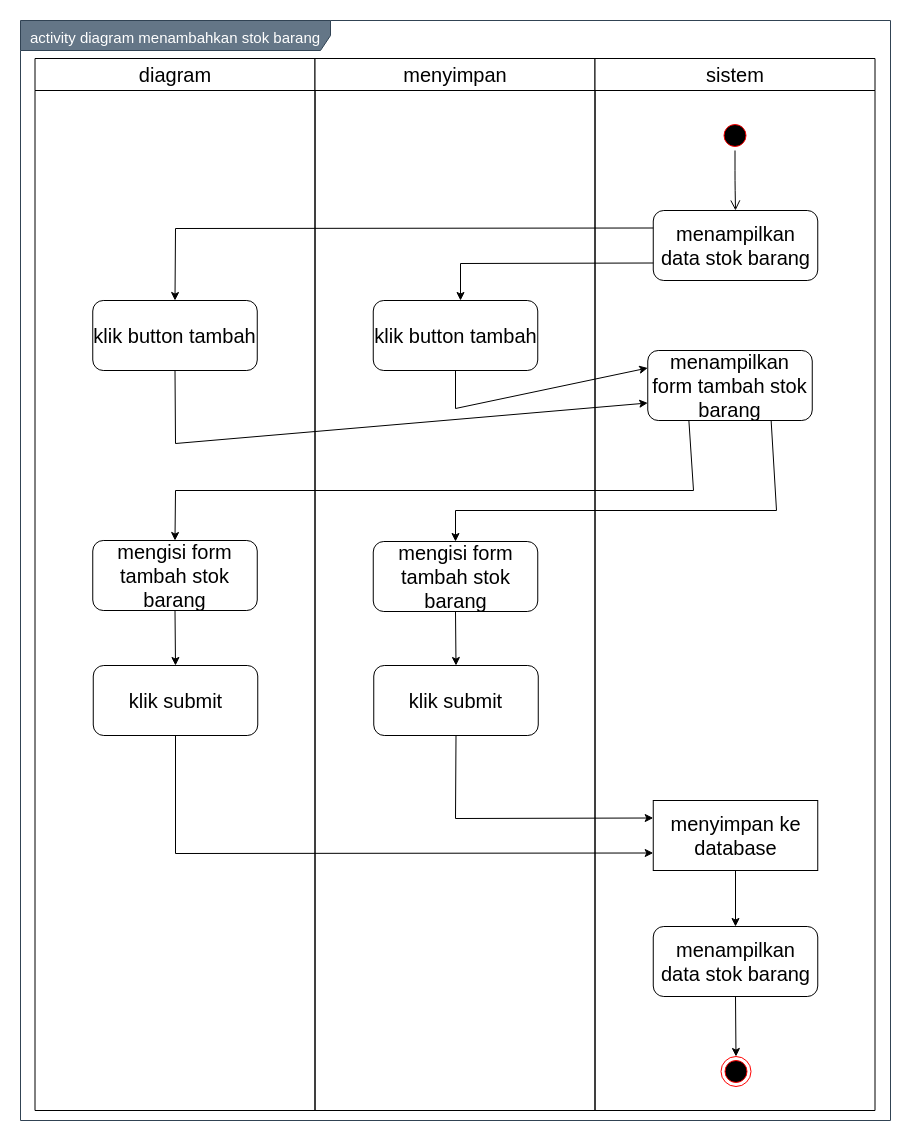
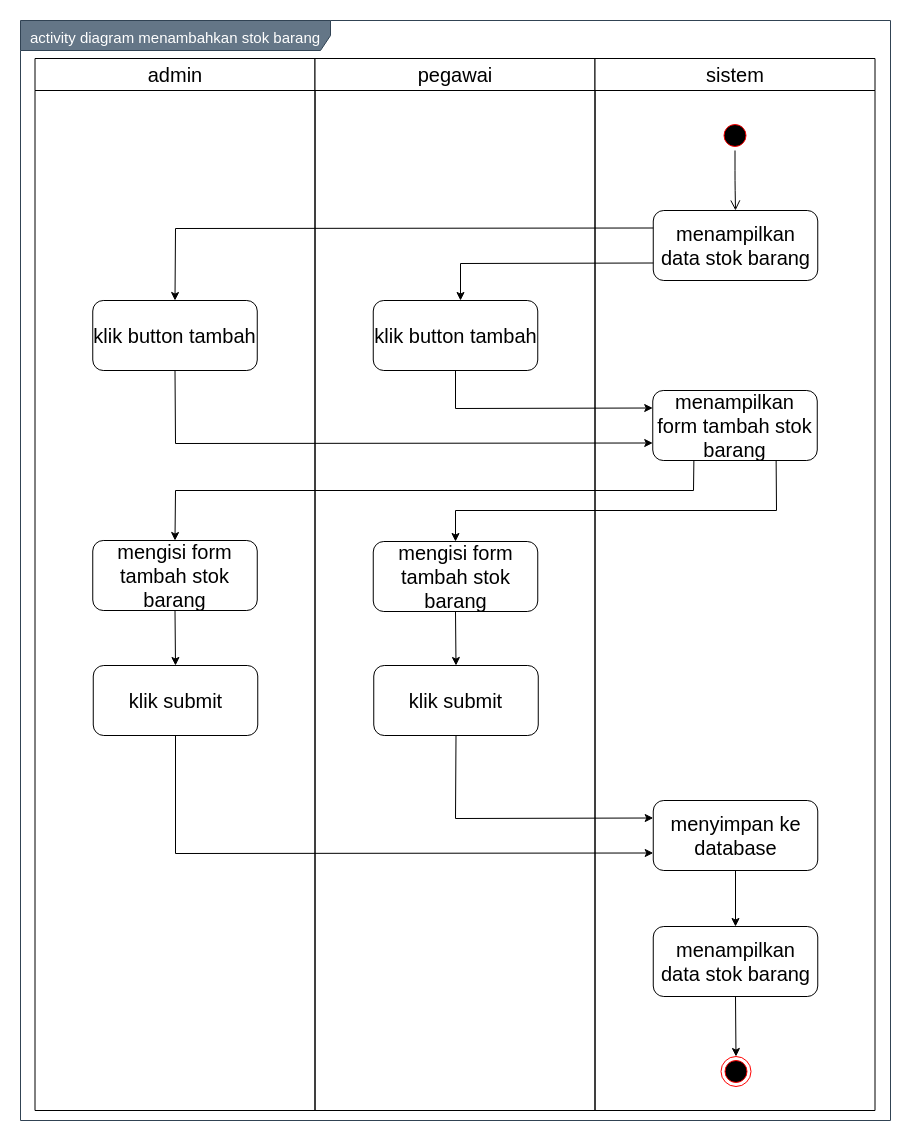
  <mxCell id="0" />
  <mxCell id="1" parent="0" />
  <mxCell id="2" value="&lt;font style=&quot;font-size: 15px&quot;&gt;activity diagram menambahkan stok barang&lt;/font&gt;" style="shape=umlFrame;whiteSpace=wrap;html=1;fontSize=20;align=center;width=310;height=30;fillColor=#647687;strokeColor=#314354;fontColor=#ffffff;" vertex="1" parent="1"><mxGeometry x="20" y="20" width="870" height="1100" as="geometry" /></mxCell>
- <mxCell id="3" value="diagram" style="swimlane;whiteSpace=wrap;fontSize=20;fontStyle=0;startSize=32;" vertex="1" parent="1"><mxGeometry x="34.5" y="58" width="280" height="1052" as="geometry" /></mxCell>
+ <mxCell id="3" value="admin" style="swimlane;whiteSpace=wrap;fontSize=20;fontStyle=0;startSize=32;" vertex="1" parent="1"><mxGeometry x="34.5" y="58" width="280" height="1052" as="geometry" /></mxCell>
  <mxCell id="4" value="klik button tambah" style="rounded=1;whiteSpace=wrap;html=1;fontSize=20;align=center;" vertex="1" parent="3"><mxGeometry x="57.75" y="242" width="164.5" height="70" as="geometry" /></mxCell>
  <mxCell id="5" value="mengisi form tambah stok barang" style="rounded=1;whiteSpace=wrap;html=1;fontSize=20;align=center;" vertex="1" parent="3"><mxGeometry x="57.75" y="482" width="164.5" height="70" as="geometry" /></mxCell>
- <mxCell id="6" value="menyimpan" style="swimlane;whiteSpace=wrap;fontSize=20;fontStyle=0;startSize=32;" vertex="1" parent="1"><mxGeometry x="314.5" y="58" width="280" height="1052" as="geometry" /></mxCell>
+ <mxCell id="6" value="pegawai" style="swimlane;whiteSpace=wrap;fontSize=20;fontStyle=0;startSize=32;" vertex="1" parent="1"><mxGeometry x="314.5" y="58" width="280" height="1052" as="geometry" /></mxCell>
  <mxCell id="7" value="klik submit" style="rounded=1;whiteSpace=wrap;html=1;fontSize=20;align=center;" vertex="1" parent="6"><mxGeometry x="58.75" y="607" width="164.5" height="70" as="geometry" /></mxCell>
  <mxCell id="8" value="sistem" style="swimlane;whiteSpace=wrap;fontSize=20;fontStyle=0;startSize=32;" vertex="1" parent="1"><mxGeometry x="594.5" y="58" width="280" height="1052" as="geometry" /></mxCell>
  <mxCell id="9" value="" style="ellipse;html=1;shape=endState;fillColor=#000000;strokeColor=#ff0000;fontSize=20;align=center;" vertex="1" parent="8"><mxGeometry x="126" y="998" width="30" height="30" as="geometry" /></mxCell>
  <mxCell id="10" value="" style="ellipse;html=1;shape=startState;fillColor=#000000;strokeColor=#ff0000;fontSize=20;align=center;" vertex="1" parent="8"><mxGeometry x="125" y="62" width="30" height="30" as="geometry" /></mxCell>
  <mxCell id="11" value="" style="edgeStyle=orthogonalEdgeStyle;html=1;verticalAlign=bottom;endArrow=open;endSize=8;fontSize=20;entryX=0.5;entryY=0;entryDx=0;entryDy=0;" edge="1" parent="8" source="10" target="12"><mxGeometry relative="1" as="geometry"><mxPoint x="140" y="152" as="targetPoint" /></mxGeometry></mxCell>
  <mxCell id="12" value="menampilkan data stok barang" style="rounded=1;whiteSpace=wrap;html=1;fontSize=20;align=center;" vertex="1" parent="8"><mxGeometry x="58.25" y="152" width="164.5" height="70" as="geometry" /></mxCell>
- <mxCell id="13" value="menyimpan ke database" style="whiteSpace=wrap;html=1;fontSize=20;align=center;rounded=0;" vertex="1" parent="8"><mxGeometry x="58.25" y="742" width="164.5" height="70" as="geometry" /></mxCell>
+ <mxCell id="13" value="menyimpan ke database" style="rounded=1;whiteSpace=wrap;html=1;fontSize=20;align=center;" vertex="1" parent="8"><mxGeometry x="58.25" y="742" width="164.5" height="70" as="geometry" /></mxCell>
  <mxCell id="14" value="klik button tambah" style="rounded=1;whiteSpace=wrap;html=1;fontSize=20;align=center;" vertex="1" parent="1"><mxGeometry x="372.75" y="300" width="164.5" height="70" as="geometry" /></mxCell>
  <mxCell id="15" value="menampilkan data stok barang" style="rounded=1;whiteSpace=wrap;html=1;fontSize=20;align=center;" vertex="1" parent="1"><mxGeometry x="652.75" y="926" width="164.5" height="70" as="geometry" /></mxCell>
  <mxCell id="16" value="" style="endArrow=classic;html=1;fontSize=20;strokeColor=#000000;entryX=0.5;entryY=0;entryDx=0;entryDy=0;exitX=0.5;exitY=1;exitDx=0;exitDy=0;" edge="1" parent="1" source="15" target="9"><mxGeometry width="50" height="50" relative="1" as="geometry"><mxPoint x="735" y="1516" as="sourcePoint" /><mxPoint x="755" y="1372" as="targetPoint" /></mxGeometry></mxCell>
  <mxCell id="17" value="mengisi form tambah stok barang" style="rounded=1;whiteSpace=wrap;html=1;fontSize=20;align=center;" vertex="1" parent="1"><mxGeometry x="372.75" y="541" width="164.5" height="70" as="geometry" /></mxCell>
  <mxCell id="18" value="" style="endArrow=classic;html=1;exitX=0;exitY=0.75;exitDx=0;exitDy=0;rounded=0;" edge="1" parent="1" source="12"><mxGeometry width="50" height="50" relative="1" as="geometry"><mxPoint x="460" y="500" as="sourcePoint" /><mxPoint x="460" y="300" as="targetPoint" /><Array as="points"><mxPoint x="460" y="263" /></Array></mxGeometry></mxCell>
  <mxCell id="19" value="" style="endArrow=classic;html=1;exitX=0;exitY=0.25;exitDx=0;exitDy=0;rounded=0;entryX=0.5;entryY=0;entryDx=0;entryDy=0;" edge="1" parent="1" source="12" target="4"><mxGeometry width="50" height="50" relative="1" as="geometry"><mxPoint x="662.75" y="272.5" as="sourcePoint" /><mxPoint x="470" y="310" as="targetPoint" /><Array as="points"><mxPoint x="175" y="228" /></Array></mxGeometry></mxCell>
- <mxCell id="20" value="menampilkan form tambah stok barang" style="rounded=1;whiteSpace=wrap;html=1;fontSize=20;align=center;" vertex="1" parent="1"><mxGeometry x="647.25" y="350" width="164.5" height="70" as="geometry" /></mxCell>
+ <mxCell id="20" value="menampilkan form tambah stok barang" style="rounded=1;whiteSpace=wrap;html=1;fontSize=20;align=center;" vertex="1" parent="1"><mxGeometry x="652.25" y="390" width="164.5" height="70" as="geometry" /></mxCell>
  <mxCell id="21" value="klik submit" style="rounded=1;whiteSpace=wrap;html=1;fontSize=20;align=center;" vertex="1" parent="1"><mxGeometry x="92.75" y="665" width="164.5" height="70" as="geometry" /></mxCell>
  <mxCell id="22" value="" style="endArrow=classic;html=1;entryX=0;entryY=0.25;entryDx=0;entryDy=0;exitX=0.5;exitY=1;exitDx=0;exitDy=0;rounded=0;" edge="1" parent="1" source="14" target="20"><mxGeometry width="50" height="50" relative="1" as="geometry"><mxPoint x="400" y="380" as="sourcePoint" /><mxPoint x="450" y="330" as="targetPoint" /><Array as="points"><mxPoint x="455" y="408" /></Array></mxGeometry></mxCell>
  <mxCell id="23" value="" style="endArrow=classic;html=1;entryX=0;entryY=0.75;entryDx=0;entryDy=0;exitX=0.5;exitY=1;exitDx=0;exitDy=0;rounded=0;" edge="1" parent="1" source="4" target="20"><mxGeometry width="50" height="50" relative="1" as="geometry"><mxPoint x="400" y="380" as="sourcePoint" /><mxPoint x="450" y="330" as="targetPoint" /><Array as="points"><mxPoint x="175" y="443" /></Array></mxGeometry></mxCell>
  <mxCell id="24" value="" style="endArrow=classic;html=1;entryX=0.5;entryY=0;entryDx=0;entryDy=0;exitX=0.25;exitY=1;exitDx=0;exitDy=0;rounded=0;" edge="1" parent="1" source="20" target="5"><mxGeometry width="50" height="50" relative="1" as="geometry"><mxPoint x="480" y="600" as="sourcePoint" /><mxPoint x="530" y="550" as="targetPoint" /><Array as="points"><mxPoint x="693" y="490" /><mxPoint x="175" y="490" /></Array></mxGeometry></mxCell>
  <mxCell id="25" value="" style="endArrow=classic;html=1;exitX=0.75;exitY=1;exitDx=0;exitDy=0;entryX=0.5;entryY=0;entryDx=0;entryDy=0;rounded=0;" edge="1" parent="1" source="20" target="17"><mxGeometry width="50" height="50" relative="1" as="geometry"><mxPoint x="480" y="600" as="sourcePoint" /><mxPoint x="530" y="550" as="targetPoint" /><Array as="points"><mxPoint x="776" y="510" /><mxPoint x="455" y="510" /></Array></mxGeometry></mxCell>
  <mxCell id="26" value="" style="endArrow=classic;html=1;entryX=0.5;entryY=0;entryDx=0;entryDy=0;exitX=0.5;exitY=1;exitDx=0;exitDy=0;" edge="1" parent="1" source="17" target="7"><mxGeometry width="50" height="50" relative="1" as="geometry"><mxPoint x="390" y="630" as="sourcePoint" /><mxPoint x="440" y="580" as="targetPoint" /></mxGeometry></mxCell>
  <mxCell id="27" value="" style="endArrow=classic;html=1;entryX=0.5;entryY=0;entryDx=0;entryDy=0;exitX=0.5;exitY=1;exitDx=0;exitDy=0;" edge="1" parent="1" source="5" target="21"><mxGeometry width="50" height="50" relative="1" as="geometry"><mxPoint x="465" y="621" as="sourcePoint" /><mxPoint x="465.5" y="675" as="targetPoint" /></mxGeometry></mxCell>
  <mxCell id="28" value="" style="endArrow=classic;html=1;entryX=0;entryY=0.25;entryDx=0;entryDy=0;exitX=0.5;exitY=1;exitDx=0;exitDy=0;rounded=0;" edge="1" parent="1" source="7" target="13"><mxGeometry width="50" height="50" relative="1" as="geometry"><mxPoint x="184.5" y="620" as="sourcePoint" /><mxPoint x="185" y="675" as="targetPoint" /><Array as="points"><mxPoint x="455" y="818" /></Array></mxGeometry></mxCell>
  <mxCell id="29" value="" style="endArrow=classic;html=1;exitX=0.5;exitY=1;exitDx=0;exitDy=0;entryX=0;entryY=0.75;entryDx=0;entryDy=0;rounded=0;" edge="1" parent="1" source="21" target="13"><mxGeometry width="50" height="50" relative="1" as="geometry"><mxPoint x="450" y="910" as="sourcePoint" /><mxPoint x="500" y="860" as="targetPoint" /><Array as="points"><mxPoint x="175" y="853" /></Array></mxGeometry></mxCell>
  <mxCell id="30" value="" style="endArrow=classic;html=1;entryX=0.5;entryY=0;entryDx=0;entryDy=0;exitX=0.5;exitY=1;exitDx=0;exitDy=0;" edge="1" parent="1" source="13" target="15"><mxGeometry width="50" height="50" relative="1" as="geometry"><mxPoint x="450" y="910" as="sourcePoint" /><mxPoint x="500" y="860" as="targetPoint" /></mxGeometry></mxCell>
